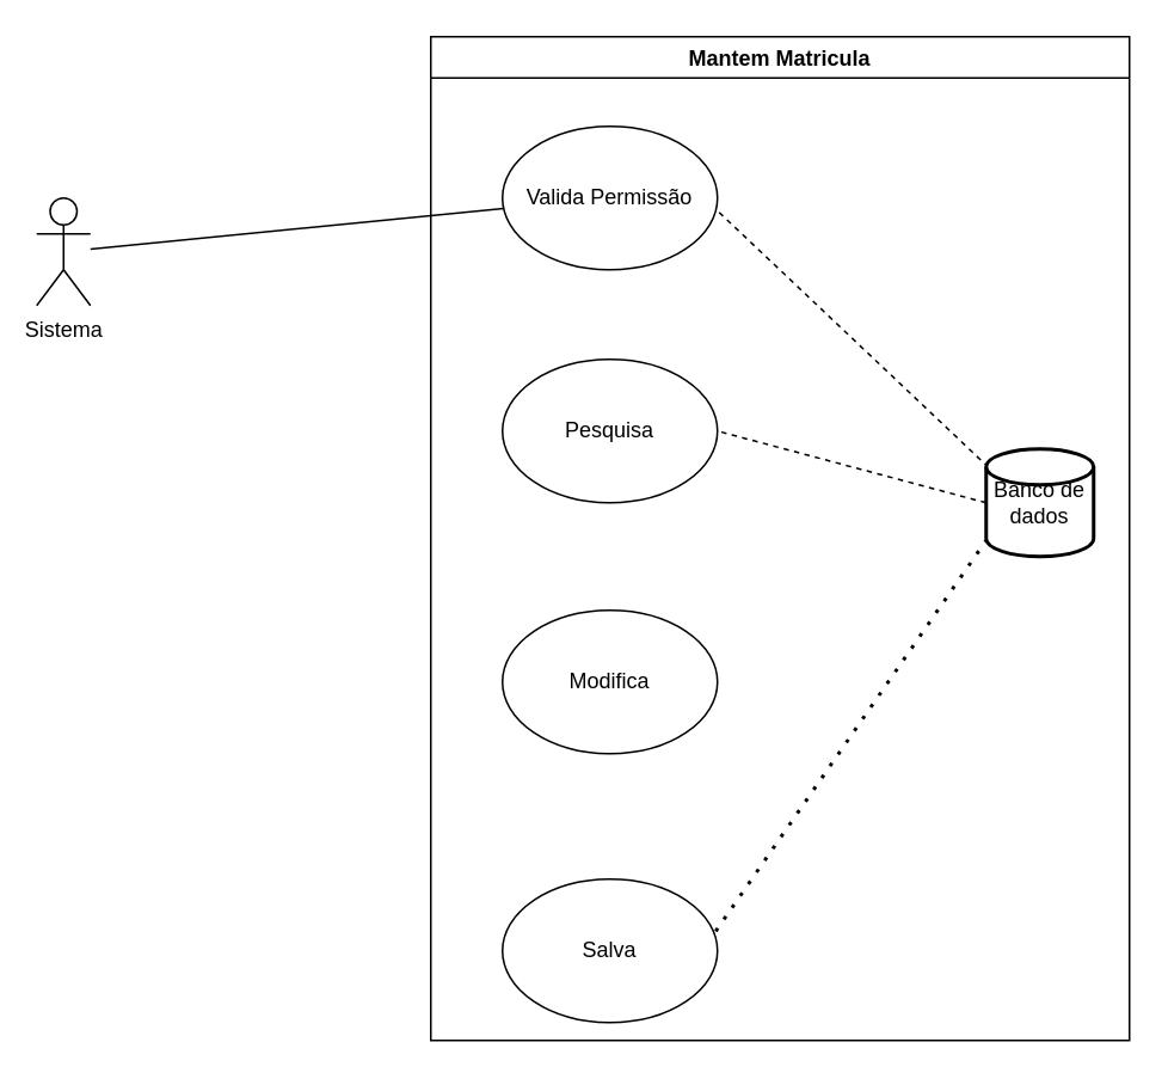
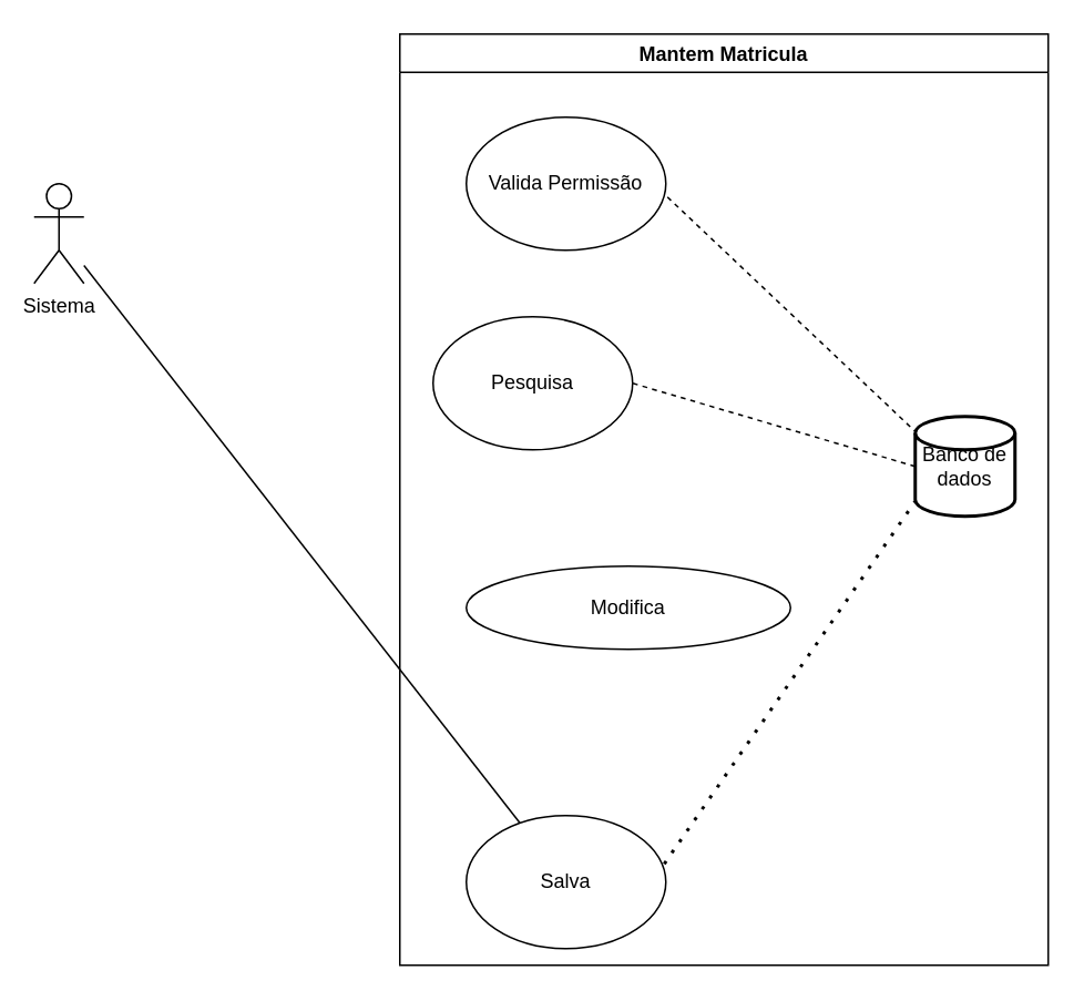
  <mxCell id="0" />
  <mxCell id="1" parent="0" />
  <mxCell id="2" value="Sistema" style="shape=umlActor;verticalLabelPosition=bottom;verticalAlign=top;html=1;outlineConnect=0;" vertex="1" parent="1"><mxGeometry x="20" y="110" width="30" height="60" as="geometry" /></mxCell>
  <mxCell id="3" value="Valida Permissão" style="ellipse;whiteSpace=wrap;html=1;" vertex="1" parent="1"><mxGeometry x="280" y="70" width="120" height="80" as="geometry" /></mxCell>
- <mxCell id="4" value="Pesquisa" style="ellipse;whiteSpace=wrap;html=1;" vertex="1" parent="1"><mxGeometry x="280" y="200" width="120" height="80" as="geometry" /></mxCell>
- <mxCell id="5" value="Modifica" style="ellipse;whiteSpace=wrap;html=1;" vertex="1" parent="1"><mxGeometry x="280" y="340" width="120" height="80" as="geometry" /></mxCell>
- <mxCell id="6" value="" style="endArrow=none;html=1;" edge="1" parent="1" source="2" target="3"><mxGeometry width="50" height="50" relative="1" as="geometry"><mxPoint x="240" y="290" as="sourcePoint" /><mxPoint x="290" y="240" as="targetPoint" /></mxGeometry></mxCell>
+ <mxCell id="4" value="Pesquisa" style="ellipse;whiteSpace=wrap;html=1;" vertex="1" parent="1"><mxGeometry x="260" y="190" width="120" height="80" as="geometry" /></mxCell>
+ <mxCell id="5" value="Modifica" style="ellipse;whiteSpace=wrap;html=1;" vertex="1" parent="1"><mxGeometry x="280" y="340" width="195" height="50" as="geometry" /></mxCell>
+ <mxCell id="6" value="" style="endArrow=none;html=1;" edge="1" parent="1" source="2" target="12"><mxGeometry width="50" height="50" relative="1" as="geometry"><mxPoint x="240" y="290" as="sourcePoint" /><mxPoint x="290" y="240" as="targetPoint" /></mxGeometry></mxCell>
  <mxCell id="7" value="Banco de dados" style="strokeWidth=2;html=1;shape=mxgraph.flowchart.database;whiteSpace=wrap;" vertex="1" parent="1"><mxGeometry x="550" y="250" width="60" height="60" as="geometry" /></mxCell>
  <mxCell id="8" value="" style="endArrow=none;dashed=1;html=1;exitX=0;exitY=0.5;exitDx=0;exitDy=0;exitPerimeter=0;entryX=1;entryY=0.5;entryDx=0;entryDy=0;" edge="1" parent="1" source="7" target="4"><mxGeometry width="50" height="50" relative="1" as="geometry"><mxPoint x="240" y="280" as="sourcePoint" /><mxPoint x="290" y="230" as="targetPoint" /></mxGeometry></mxCell>
  <mxCell id="9" value="" style="endArrow=none;dashed=1;html=1;dashPattern=1 3;strokeWidth=2;exitX=0.992;exitY=0.363;exitDx=0;exitDy=0;entryX=0;entryY=0.85;entryDx=0;entryDy=0;entryPerimeter=0;exitPerimeter=0;" edge="1" parent="1" source="12" target="7"><mxGeometry width="50" height="50" relative="1" as="geometry"><mxPoint x="240" y="280" as="sourcePoint" /><mxPoint x="290" y="230" as="targetPoint" /></mxGeometry></mxCell>
  <mxCell id="10" value="" style="endArrow=none;dashed=1;html=1;exitX=1.008;exitY=0.6;exitDx=0;exitDy=0;exitPerimeter=0;entryX=0;entryY=0.15;entryDx=0;entryDy=0;entryPerimeter=0;" edge="1" parent="1" source="3" target="7"><mxGeometry width="50" height="50" relative="1" as="geometry"><mxPoint x="240" y="280" as="sourcePoint" /><mxPoint x="290" y="230" as="targetPoint" /></mxGeometry></mxCell>
  <mxCell id="11" value="Mantem Matricula" style="swimlane;" vertex="1" parent="1"><mxGeometry x="240" y="20" width="390" height="560" as="geometry" /></mxCell>
  <mxCell id="12" value="Salva" style="ellipse;whiteSpace=wrap;html=1;" vertex="1" parent="11"><mxGeometry x="40" y="470" width="120" height="80" as="geometry" /></mxCell>
